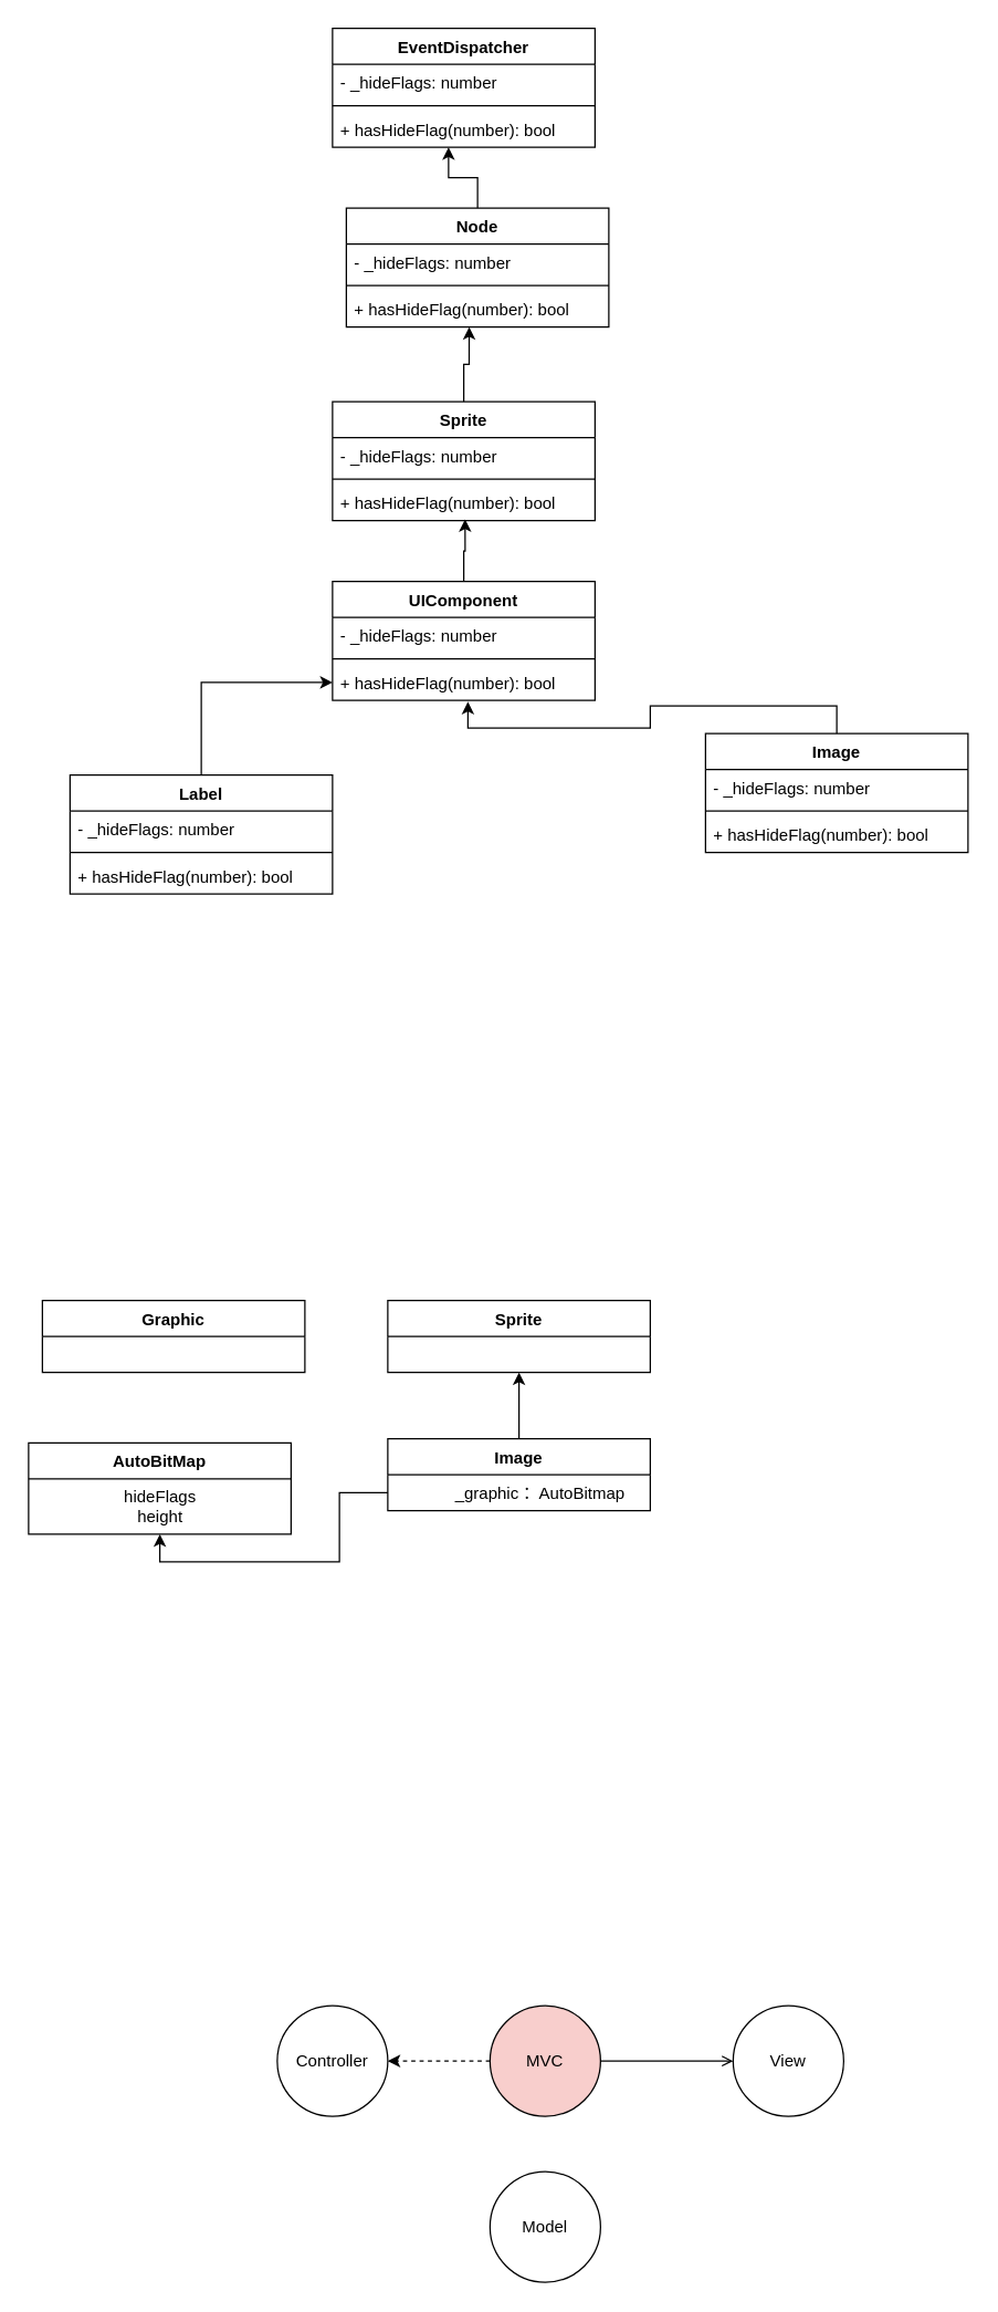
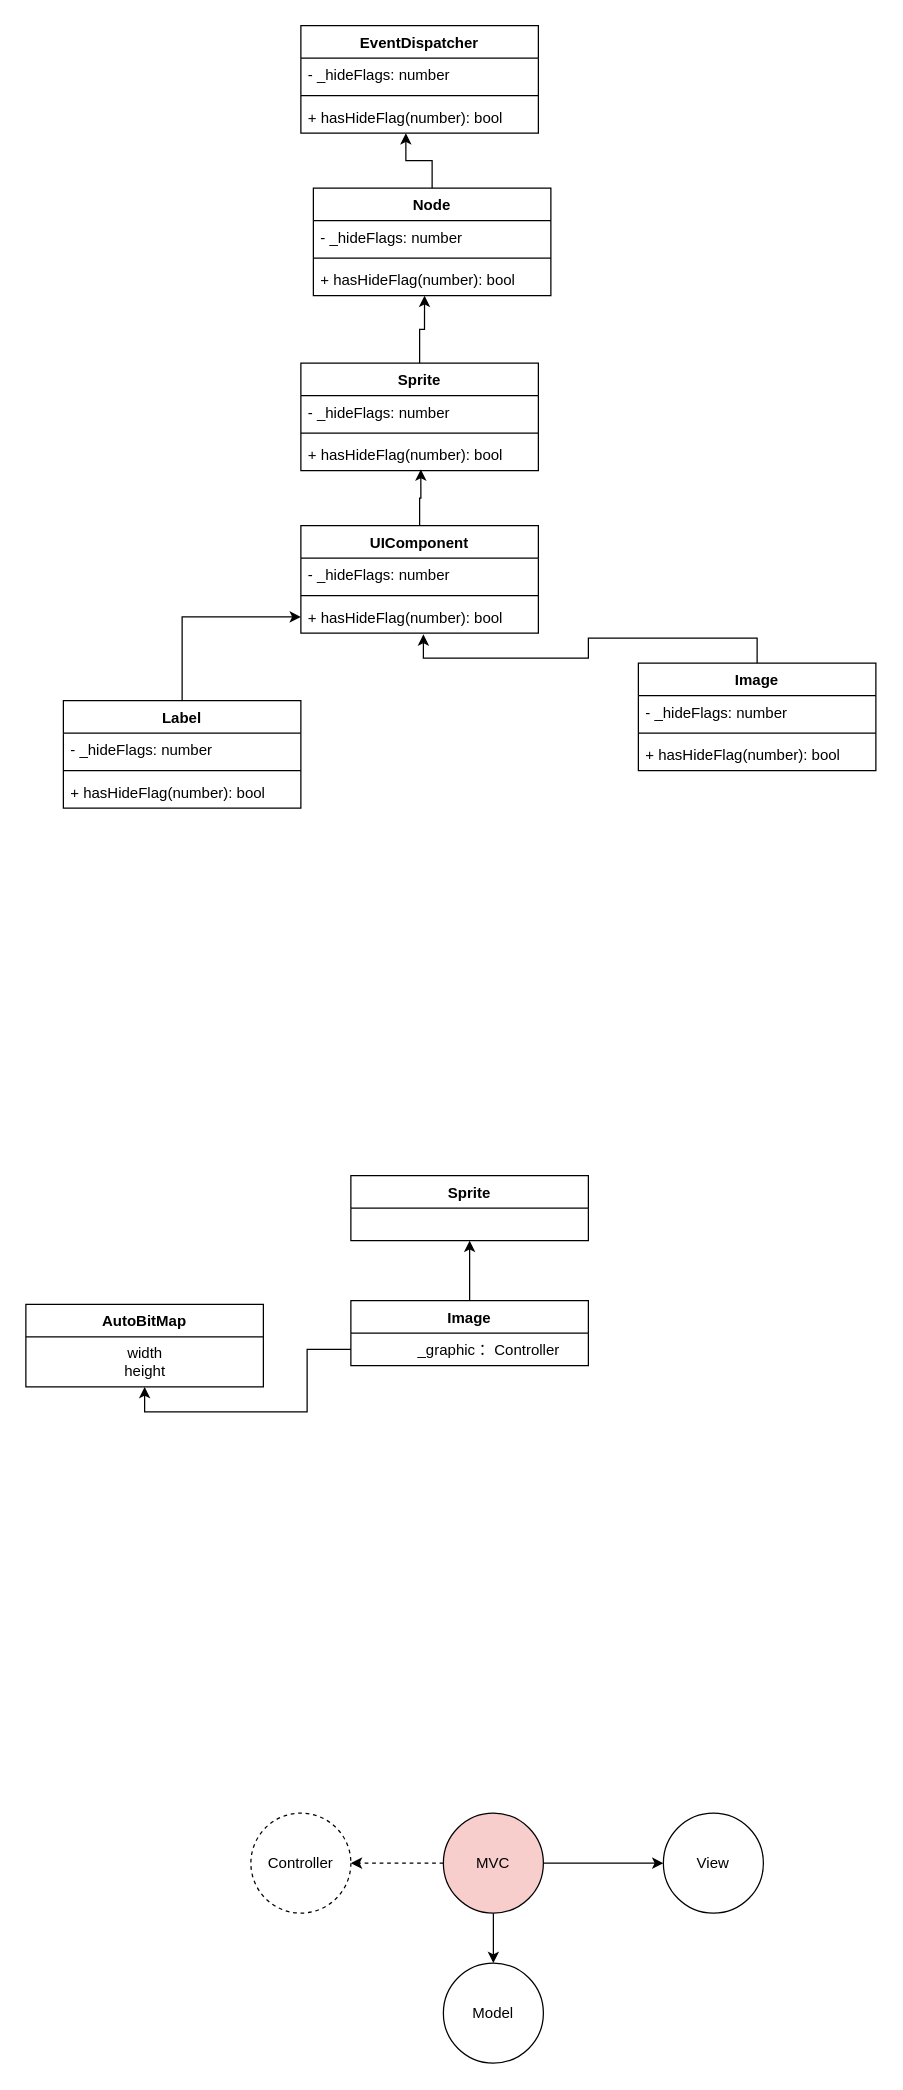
  <mxCell id="0" />
  <mxCell id="1" parent="0" />
  <mxCell id="2" value="EventDispatcher" style="swimlane;fontStyle=1;align=center;verticalAlign=top;childLayout=stackLayout;horizontal=1;startSize=26;horizontalStack=0;resizeParent=1;resizeParentMax=0;resizeLast=0;collapsible=1;marginBottom=0;" parent="1" vertex="1"><mxGeometry x="240" y="20" width="190" height="86" as="geometry" /></mxCell>
  <mxCell id="3" value="- _hideFlags: number&#10;" style="text;strokeColor=none;fillColor=none;align=left;verticalAlign=top;spacingLeft=4;spacingRight=4;overflow=hidden;rotatable=0;points=[[0,0.5],[1,0.5]];portConstraint=eastwest;" parent="2" vertex="1"><mxGeometry y="26" width="190" height="26" as="geometry" /></mxCell>
  <mxCell id="4" value="" style="line;strokeWidth=1;fillColor=none;align=left;verticalAlign=middle;spacingTop=-1;spacingLeft=3;spacingRight=3;rotatable=0;labelPosition=right;points=[];portConstraint=eastwest;strokeColor=inherit;" parent="2" vertex="1"><mxGeometry y="52" width="190" height="8" as="geometry" /></mxCell>
  <mxCell id="5" value="+ hasHideFlag(number): bool" style="text;strokeColor=none;fillColor=none;align=left;verticalAlign=top;spacingLeft=4;spacingRight=4;overflow=hidden;rotatable=0;points=[[0,0.5],[1,0.5]];portConstraint=eastwest;" parent="2" vertex="1"><mxGeometry y="60" width="190" height="26" as="geometry" /></mxCell>
  <mxCell id="6" style="edgeStyle=orthogonalEdgeStyle;rounded=0;orthogonalLoop=1;jettySize=auto;html=1;exitX=0.5;exitY=0;exitDx=0;exitDy=0;entryX=0.442;entryY=1;entryDx=0;entryDy=0;entryPerimeter=0;" parent="1" source="7" target="5" edge="1"><mxGeometry relative="1" as="geometry" /></mxCell>
  <mxCell id="7" value="Node" style="swimlane;fontStyle=1;align=center;verticalAlign=top;childLayout=stackLayout;horizontal=1;startSize=26;horizontalStack=0;resizeParent=1;resizeParentMax=0;resizeLast=0;collapsible=1;marginBottom=0;" parent="1" vertex="1"><mxGeometry x="250" y="150" width="190" height="86" as="geometry" /></mxCell>
  <mxCell id="8" value="- _hideFlags: number&#10;" style="text;strokeColor=none;fillColor=none;align=left;verticalAlign=top;spacingLeft=4;spacingRight=4;overflow=hidden;rotatable=0;points=[[0,0.5],[1,0.5]];portConstraint=eastwest;" parent="7" vertex="1"><mxGeometry y="26" width="190" height="26" as="geometry" /></mxCell>
  <mxCell id="9" value="" style="line;strokeWidth=1;fillColor=none;align=left;verticalAlign=middle;spacingTop=-1;spacingLeft=3;spacingRight=3;rotatable=0;labelPosition=right;points=[];portConstraint=eastwest;strokeColor=inherit;" parent="7" vertex="1"><mxGeometry y="52" width="190" height="8" as="geometry" /></mxCell>
  <mxCell id="10" value="+ hasHideFlag(number): bool" style="text;strokeColor=none;fillColor=none;align=left;verticalAlign=top;spacingLeft=4;spacingRight=4;overflow=hidden;rotatable=0;points=[[0,0.5],[1,0.5]];portConstraint=eastwest;" parent="7" vertex="1"><mxGeometry y="60" width="190" height="26" as="geometry" /></mxCell>
  <mxCell id="11" style="edgeStyle=orthogonalEdgeStyle;rounded=0;orthogonalLoop=1;jettySize=auto;html=1;exitX=0.5;exitY=0;exitDx=0;exitDy=0;entryX=0.468;entryY=1;entryDx=0;entryDy=0;entryPerimeter=0;" parent="1" source="12" target="10" edge="1"><mxGeometry relative="1" as="geometry" /></mxCell>
  <mxCell id="12" value="Sprite" style="swimlane;fontStyle=1;align=center;verticalAlign=top;childLayout=stackLayout;horizontal=1;startSize=26;horizontalStack=0;resizeParent=1;resizeParentMax=0;resizeLast=0;collapsible=1;marginBottom=0;" parent="1" vertex="1"><mxGeometry x="240" y="290" width="190" height="86" as="geometry" /></mxCell>
  <mxCell id="13" value="- _hideFlags: number&#10;" style="text;strokeColor=none;fillColor=none;align=left;verticalAlign=top;spacingLeft=4;spacingRight=4;overflow=hidden;rotatable=0;points=[[0,0.5],[1,0.5]];portConstraint=eastwest;" parent="12" vertex="1"><mxGeometry y="26" width="190" height="26" as="geometry" /></mxCell>
  <mxCell id="14" value="" style="line;strokeWidth=1;fillColor=none;align=left;verticalAlign=middle;spacingTop=-1;spacingLeft=3;spacingRight=3;rotatable=0;labelPosition=right;points=[];portConstraint=eastwest;strokeColor=inherit;" parent="12" vertex="1"><mxGeometry y="52" width="190" height="8" as="geometry" /></mxCell>
  <mxCell id="15" value="+ hasHideFlag(number): bool" style="text;strokeColor=none;fillColor=none;align=left;verticalAlign=top;spacingLeft=4;spacingRight=4;overflow=hidden;rotatable=0;points=[[0,0.5],[1,0.5]];portConstraint=eastwest;" parent="12" vertex="1"><mxGeometry y="60" width="190" height="26" as="geometry" /></mxCell>
  <mxCell id="16" style="edgeStyle=orthogonalEdgeStyle;rounded=0;orthogonalLoop=1;jettySize=auto;html=1;exitX=0.5;exitY=0;exitDx=0;exitDy=0;entryX=0.505;entryY=0.962;entryDx=0;entryDy=0;entryPerimeter=0;" parent="1" source="17" target="15" edge="1"><mxGeometry relative="1" as="geometry" /></mxCell>
  <mxCell id="17" value="UIComponent" style="swimlane;fontStyle=1;align=center;verticalAlign=top;childLayout=stackLayout;horizontal=1;startSize=26;horizontalStack=0;resizeParent=1;resizeParentMax=0;resizeLast=0;collapsible=1;marginBottom=0;" parent="1" vertex="1"><mxGeometry x="240" y="420" width="190" height="86" as="geometry" /></mxCell>
  <mxCell id="18" value="- _hideFlags: number&#10;" style="text;strokeColor=none;fillColor=none;align=left;verticalAlign=top;spacingLeft=4;spacingRight=4;overflow=hidden;rotatable=0;points=[[0,0.5],[1,0.5]];portConstraint=eastwest;" parent="17" vertex="1"><mxGeometry y="26" width="190" height="26" as="geometry" /></mxCell>
  <mxCell id="19" value="" style="line;strokeWidth=1;fillColor=none;align=left;verticalAlign=middle;spacingTop=-1;spacingLeft=3;spacingRight=3;rotatable=0;labelPosition=right;points=[];portConstraint=eastwest;strokeColor=inherit;" parent="17" vertex="1"><mxGeometry y="52" width="190" height="8" as="geometry" /></mxCell>
  <mxCell id="20" value="+ hasHideFlag(number): bool" style="text;strokeColor=none;fillColor=none;align=left;verticalAlign=top;spacingLeft=4;spacingRight=4;overflow=hidden;rotatable=0;points=[[0,0.5],[1,0.5]];portConstraint=eastwest;" parent="17" vertex="1"><mxGeometry y="60" width="190" height="26" as="geometry" /></mxCell>
  <mxCell id="21" style="edgeStyle=orthogonalEdgeStyle;rounded=0;orthogonalLoop=1;jettySize=auto;html=1;exitX=0.5;exitY=0;exitDx=0;exitDy=0;" parent="1" source="22" target="20" edge="1"><mxGeometry relative="1" as="geometry" /></mxCell>
  <mxCell id="22" value="Label" style="swimlane;fontStyle=1;align=center;verticalAlign=top;childLayout=stackLayout;horizontal=1;startSize=26;horizontalStack=0;resizeParent=1;resizeParentMax=0;resizeLast=0;collapsible=1;marginBottom=0;" parent="1" vertex="1"><mxGeometry x="50" y="560" width="190" height="86" as="geometry" /></mxCell>
  <mxCell id="23" value="- _hideFlags: number&#10;" style="text;strokeColor=none;fillColor=none;align=left;verticalAlign=top;spacingLeft=4;spacingRight=4;overflow=hidden;rotatable=0;points=[[0,0.5],[1,0.5]];portConstraint=eastwest;" parent="22" vertex="1"><mxGeometry y="26" width="190" height="26" as="geometry" /></mxCell>
  <mxCell id="24" value="" style="line;strokeWidth=1;fillColor=none;align=left;verticalAlign=middle;spacingTop=-1;spacingLeft=3;spacingRight=3;rotatable=0;labelPosition=right;points=[];portConstraint=eastwest;strokeColor=inherit;" parent="22" vertex="1"><mxGeometry y="52" width="190" height="8" as="geometry" /></mxCell>
  <mxCell id="25" value="+ hasHideFlag(number): bool" style="text;strokeColor=none;fillColor=none;align=left;verticalAlign=top;spacingLeft=4;spacingRight=4;overflow=hidden;rotatable=0;points=[[0,0.5],[1,0.5]];portConstraint=eastwest;" parent="22" vertex="1"><mxGeometry y="60" width="190" height="26" as="geometry" /></mxCell>
  <mxCell id="26" style="edgeStyle=orthogonalEdgeStyle;rounded=0;orthogonalLoop=1;jettySize=auto;html=1;exitX=0.5;exitY=0;exitDx=0;exitDy=0;entryX=0.516;entryY=1.038;entryDx=0;entryDy=0;entryPerimeter=0;" parent="1" source="27" target="20" edge="1"><mxGeometry relative="1" as="geometry"><Array as="points"><mxPoint x="605" y="510" /><mxPoint x="470" y="510" /><mxPoint x="470" y="526" /><mxPoint x="338" y="526" /></Array></mxGeometry></mxCell>
  <mxCell id="27" value="Image" style="swimlane;fontStyle=1;align=center;verticalAlign=top;childLayout=stackLayout;horizontal=1;startSize=26;horizontalStack=0;resizeParent=1;resizeParentMax=0;resizeLast=0;collapsible=1;marginBottom=0;" parent="1" vertex="1"><mxGeometry x="510" y="530" width="190" height="86" as="geometry" /></mxCell>
  <mxCell id="28" value="- _hideFlags: number&#10;" style="text;strokeColor=none;fillColor=none;align=left;verticalAlign=top;spacingLeft=4;spacingRight=4;overflow=hidden;rotatable=0;points=[[0,0.5],[1,0.5]];portConstraint=eastwest;" parent="27" vertex="1"><mxGeometry y="26" width="190" height="26" as="geometry" /></mxCell>
  <mxCell id="29" value="" style="line;strokeWidth=1;fillColor=none;align=left;verticalAlign=middle;spacingTop=-1;spacingLeft=3;spacingRight=3;rotatable=0;labelPosition=right;points=[];portConstraint=eastwest;strokeColor=inherit;" parent="27" vertex="1"><mxGeometry y="52" width="190" height="8" as="geometry" /></mxCell>
  <mxCell id="30" value="+ hasHideFlag(number): bool" style="text;strokeColor=none;fillColor=none;align=left;verticalAlign=top;spacingLeft=4;spacingRight=4;overflow=hidden;rotatable=0;points=[[0,0.5],[1,0.5]];portConstraint=eastwest;" parent="27" vertex="1"><mxGeometry y="60" width="190" height="26" as="geometry" /></mxCell>
  <mxCell id="31" style="edgeStyle=orthogonalEdgeStyle;rounded=0;orthogonalLoop=1;jettySize=auto;html=1;exitX=0.5;exitY=0;exitDx=0;exitDy=0;entryX=0.5;entryY=1;entryDx=0;entryDy=0;" parent="1" source="33" target="34" edge="1"><mxGeometry relative="1" as="geometry" /></mxCell>
  <mxCell id="32" style="edgeStyle=orthogonalEdgeStyle;rounded=0;orthogonalLoop=1;jettySize=auto;html=1;exitX=0;exitY=0.75;exitDx=0;exitDy=0;entryX=0.5;entryY=1;entryDx=0;entryDy=0;" parent="1" source="33" target="36" edge="1"><mxGeometry relative="1" as="geometry" /></mxCell>
  <mxCell id="33" value="Image" style="swimlane;fontStyle=1;align=center;verticalAlign=top;childLayout=stackLayout;horizontal=1;startSize=26;horizontalStack=0;resizeParent=1;resizeParentMax=0;resizeLast=0;collapsible=1;marginBottom=0;" parent="1" vertex="1"><mxGeometry x="280" y="1040" width="190" height="52" as="geometry" /></mxCell>
  <mxCell id="34" value="Sprite" style="swimlane;fontStyle=1;align=center;verticalAlign=top;childLayout=stackLayout;horizontal=1;startSize=26;horizontalStack=0;resizeParent=1;resizeParentMax=0;resizeLast=0;collapsible=1;marginBottom=0;" parent="1" vertex="1"><mxGeometry x="280" y="940" width="190" height="52" as="geometry" /></mxCell>
- <mxCell id="35" value="_graphic： AutoBitmap" style="text;html=1;align=center;verticalAlign=middle;resizable=0;points=[];autosize=1;strokeColor=none;fillColor=none;" parent="1" vertex="1"><mxGeometry x="315" y="1065" width="150" height="30" as="geometry" /></mxCell>
+ <mxCell id="35" value="_graphic： Controller" style="text;html=1;align=center;verticalAlign=middle;resizable=0;points=[];autosize=1;strokeColor=none;fillColor=none;" parent="1" vertex="1"><mxGeometry x="315" y="1065" width="150" height="30" as="geometry" /></mxCell>
  <mxCell id="36" value="AutoBitMap" style="swimlane;fontStyle=1;align=center;verticalAlign=top;childLayout=stackLayout;horizontal=1;startSize=26;horizontalStack=0;resizeParent=1;resizeParentMax=0;resizeLast=0;collapsible=1;marginBottom=0;" parent="1" vertex="1"><mxGeometry x="20" y="1043" width="190" height="66" as="geometry" /></mxCell>
- <mxCell id="37" value="hideFlags&lt;br&gt;height" style="text;html=1;align=center;verticalAlign=middle;resizable=0;points=[];autosize=1;strokeColor=none;fillColor=none;" parent="36" vertex="1"><mxGeometry y="26" width="190" height="40" as="geometry" /></mxCell>
- <mxCell id="38" value="Graphic" style="swimlane;fontStyle=1;align=center;verticalAlign=top;childLayout=stackLayout;horizontal=1;startSize=26;horizontalStack=0;resizeParent=1;resizeParentMax=0;resizeLast=0;collapsible=1;marginBottom=0;" parent="1" vertex="1"><mxGeometry x="30" y="940" width="190" height="52" as="geometry" /></mxCell>
- <mxCell id="39" style="edgeStyle=orthogonalEdgeStyle;rounded=0;orthogonalLoop=1;jettySize=auto;html=1;endArrow=open;" edge="1" parent="1" source="42" target="43"><mxGeometry relative="1" as="geometry" /></mxCell>
+ <mxCell id="37" value="width&lt;br&gt;height" style="text;html=1;align=center;verticalAlign=middle;resizable=0;points=[];autosize=1;strokeColor=none;fillColor=none;" parent="36" vertex="1"><mxGeometry y="26" width="190" height="40" as="geometry" /></mxCell>
+ <mxCell id="39" style="edgeStyle=orthogonalEdgeStyle;rounded=0;orthogonalLoop=1;jettySize=auto;html=1;" edge="1" parent="1" source="42" target="43"><mxGeometry relative="1" as="geometry" /></mxCell>
+ <mxCell id="40" style="edgeStyle=orthogonalEdgeStyle;rounded=0;orthogonalLoop=1;jettySize=auto;html=1;" edge="1" parent="1" source="42" target="44"><mxGeometry relative="1" as="geometry" /></mxCell>
  <mxCell id="41" style="edgeStyle=orthogonalEdgeStyle;rounded=0;orthogonalLoop=1;jettySize=auto;html=1;dashed=1;" edge="1" parent="1" source="42" target="45"><mxGeometry relative="1" as="geometry" /></mxCell>
  <mxCell id="42" value="MVC" style="ellipse;whiteSpace=wrap;html=1;aspect=fixed;fillColor=#f8cecc;" vertex="1" parent="1"><mxGeometry x="354" y="1450" width="80" height="80" as="geometry" /></mxCell>
  <mxCell id="43" value="View" style="ellipse;whiteSpace=wrap;html=1;aspect=fixed;" vertex="1" parent="1"><mxGeometry x="530" y="1450" width="80" height="80" as="geometry" /></mxCell>
  <mxCell id="44" value="Model" style="ellipse;whiteSpace=wrap;html=1;aspect=fixed;" vertex="1" parent="1"><mxGeometry x="354" y="1570" width="80" height="80" as="geometry" /></mxCell>
- <mxCell id="45" value="Controller" style="ellipse;whiteSpace=wrap;html=1;aspect=fixed;" vertex="1" parent="1"><mxGeometry x="200" y="1450" width="80" height="80" as="geometry" /></mxCell>
+ <mxCell id="45" value="Controller" style="ellipse;whiteSpace=wrap;html=1;aspect=fixed;dashed=1;" vertex="1" parent="1"><mxGeometry x="200" y="1450" width="80" height="80" as="geometry" /></mxCell>
